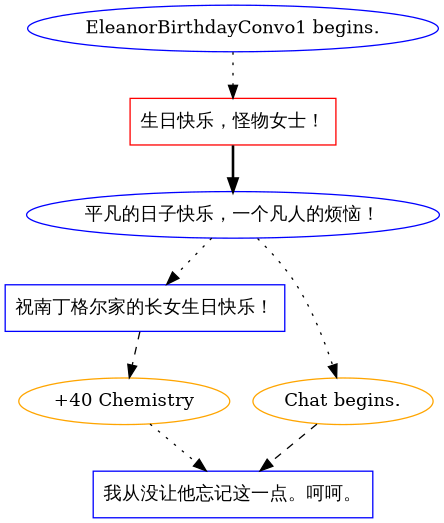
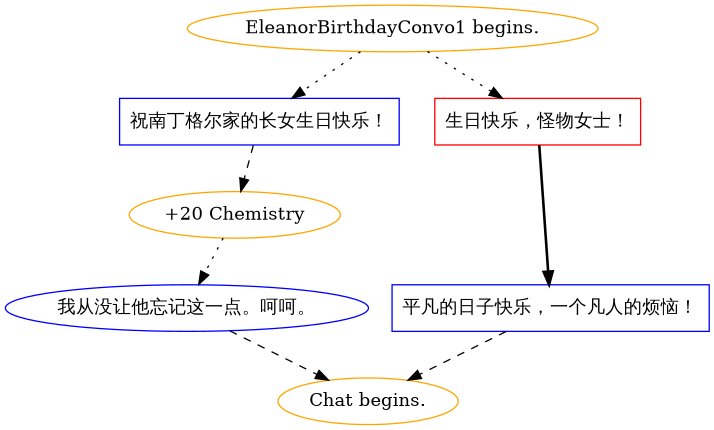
  digraph {
    node [color=orange shape=box]
    edge [style=dotted]
-   "EleanorBirthdayConvo1 begins." [color=blue shape=""]
+   "EleanorBirthdayConvo1 begins." [shape=""]
    n2 [color=blue label="祝南丁格尔家的长女生日快乐！"]
    n3 [color=red label="生日快乐，怪物女士！"]
-   n4 [label="+40 Chemistry" shape=""]
-   n5 [color=blue label="平凡的日子快乐，一个凡人的烦恼！" shape=ellipse]
-   n6 [color=blue label="我从没让他忘记这一点。呵呵。"]
+   n4 [label="+20 Chemistry" shape=""]
+   n5 [color=blue label="平凡的日子快乐，一个凡人的烦恼！"]
+   n6 [color=blue label="我从没让他忘记这一点。呵呵。" shape=ellipse]
    n7 [label="Chat begins." shape=""]
-   n5 -> n2
+   "EleanorBirthdayConvo1 begins." -> n2
    "EleanorBirthdayConvo1 begins." -> n3
    n2 -> n4 [style=dashed]
    n3 -> n5 [style=bold]
    n4 -> n6
-   n5 -> n7
-   n7 -> n6 [style=dashed]
+   n5 -> n7 [style=dashed]
+   n6 -> n7 [style=dashed]
  }
